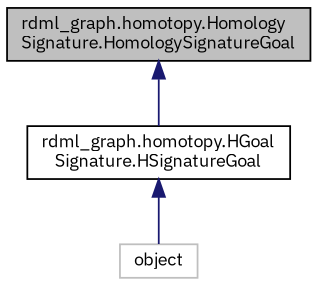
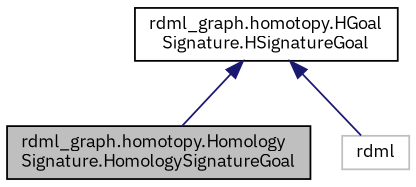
  digraph {
    fontname="IBM Plex Sans"
    node [color=black fillcolor=white fontname="IBM Plex Sans" fontsize=10 shape=record style=filled]
    edge [color=midnightblue dir=back fontname="IBM Plex Sans" fontsize=10 labelfontname=Helvetica labelfontsize=10 style=solid]
    n1 [fillcolor=grey75 fontcolor=black height=0.2 label="rdml_graph.homotopy.Homology\lSignature.HomologySignatureGoal" width=0.4]
    n2 [height=0.2 label="rdml_graph.homotopy.HGoal\lSignature.HSignatureGoal" width=0.4]
-   n3 [color=grey75 height=0.2 label=object width=0.4]
-   n1 -> n2
+   n3 [color=grey75 height=0.2 label=rdml width=0.4]
+   n2 -> n1
    n2 -> n3
  }
